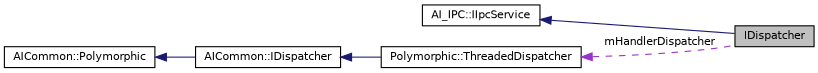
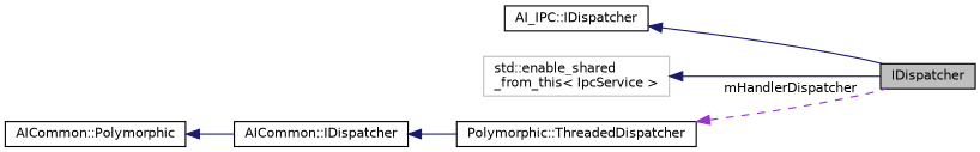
  digraph {
    rankdir=LR
    node [color=black fillcolor=white fontname=Helvetica fontsize=10 shape=record style=filled]
    edge [color=midnightblue dir=back fontname=Helvetica fontsize=10 labelfontname=Helvetica labelfontsize=10 style=solid]
    n1 [fillcolor=grey75 fontcolor=black height=0.2 label=IDispatcher width=0.4]
-   n2 [height=0.2 label="AI_IPC::IIpcService" width=0.4]
+   n2 [height=0.2 label="AI_IPC::IDispatcher" width=0.4]
+   n3 [color=grey75 height=0.2 label="std::enable_shared\l_from_this\< IpcService \>" width=0.4]
    n4 [height=0.2 label="Polymorphic::ThreadedDispatcher" width=0.4]
    n5 [height=0.2 label="AICommon::IDispatcher" width=0.4]
    n6 [height=0.2 label="AICommon::Polymorphic" width=0.4]
    n2 -> n1
+   n3 -> n1
    n4 -> n1 [color=darkorchid3 label=" mHandlerDispatcher" style=dashed]
    n5 -> n4
    n6 -> n5
  }
